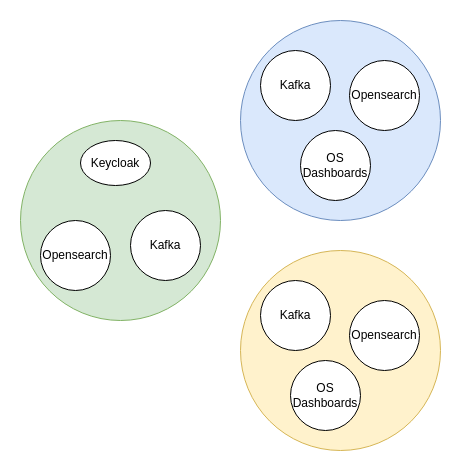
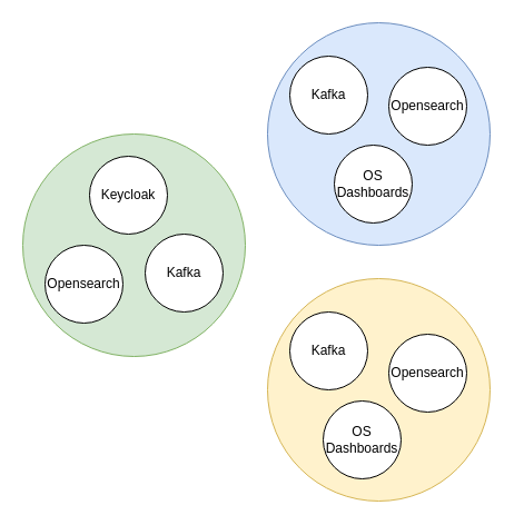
  <mxCell id="0" />
  <mxCell id="1" parent="0" />
  <mxCell id="2" value="" style="ellipse;whiteSpace=wrap;html=1;aspect=fixed;fillColor=#d5e8d4;strokeColor=#82b366;" parent="1" vertex="1"><mxGeometry x="20" y="120" width="200" height="200" as="geometry" /></mxCell>
  <mxCell id="3" value="" style="ellipse;whiteSpace=wrap;html=1;aspect=fixed;fillColor=#dae8fc;strokeColor=#6c8ebf;" parent="1" vertex="1"><mxGeometry x="240" y="20" width="200" height="200" as="geometry" /></mxCell>
  <mxCell id="4" value="" style="ellipse;whiteSpace=wrap;html=1;aspect=fixed;fillColor=#fff2cc;strokeColor=#d6b656;" parent="1" vertex="1"><mxGeometry x="240" y="250" width="200" height="200" as="geometry" /></mxCell>
  <mxCell id="5" value="Kafka" style="ellipse;whiteSpace=wrap;html=1;aspect=fixed;" parent="1" vertex="1"><mxGeometry x="260" y="50" width="70" height="70" as="geometry" /></mxCell>
  <mxCell id="6" value="Opensearch" style="ellipse;whiteSpace=wrap;html=1;aspect=fixed;" parent="1" vertex="1"><mxGeometry x="349" y="60" width="70" height="70" as="geometry" /></mxCell>
  <mxCell id="7" value="OS Dashboards" style="ellipse;whiteSpace=wrap;html=1;aspect=fixed;" parent="1" vertex="1"><mxGeometry x="300" y="130" width="70" height="70" as="geometry" /></mxCell>
  <mxCell id="8" value="Kafka" style="ellipse;whiteSpace=wrap;html=1;aspect=fixed;" parent="1" vertex="1"><mxGeometry x="260" y="280" width="70" height="70" as="geometry" /></mxCell>
  <mxCell id="9" value="Opensearch" style="ellipse;whiteSpace=wrap;html=1;aspect=fixed;" parent="1" vertex="1"><mxGeometry x="349" y="300" width="70" height="70" as="geometry" /></mxCell>
  <mxCell id="10" value="Opensearch" style="ellipse;whiteSpace=wrap;html=1;aspect=fixed;" parent="1" vertex="1"><mxGeometry x="40" y="220" width="70" height="70" as="geometry" /></mxCell>
  <mxCell id="11" value="OS Dashboards" style="ellipse;whiteSpace=wrap;html=1;aspect=fixed;" parent="1" vertex="1"><mxGeometry x="290" y="360" width="70" height="70" as="geometry" /></mxCell>
- <mxCell id="12" value="Keycloak" style="ellipse;whiteSpace=wrap;html=1;aspect=fixed;" parent="1" vertex="1"><mxGeometry x="80" y="140" width="70" height="45" as="geometry" /></mxCell>
+ <mxCell id="12" value="Keycloak" style="ellipse;whiteSpace=wrap;html=1;aspect=fixed;" parent="1" vertex="1"><mxGeometry x="80" y="140" width="70" height="70" as="geometry" /></mxCell>
  <mxCell id="13" value="Kafka" style="ellipse;whiteSpace=wrap;html=1;aspect=fixed;" parent="1" vertex="1"><mxGeometry x="130" y="210" width="70" height="70" as="geometry" /></mxCell>
